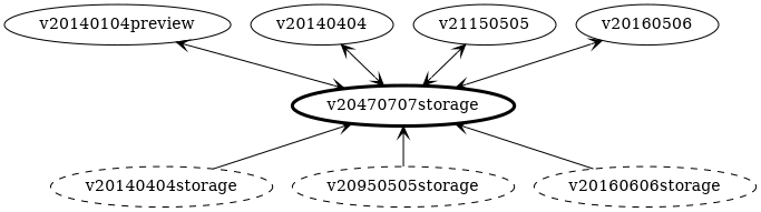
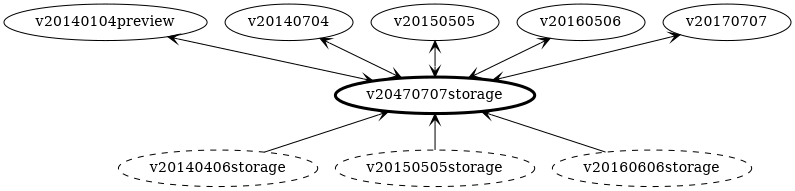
  graph {
    node [group=api shape=ellipse]
    edge [arrowhead=vee arrowtail=vee dir=both]
-   v20140404storage [group=storage penwidth=1 rankType=min style=dashed]
-   v20150505storage [group=storage penwidth=1 rankType=min style=dashed label=v20950505storage]
+   v20140404storage [group=storage penwidth=1 rankType=min style=dashed label=v20140406storage]
+   v20150505storage [group=storage penwidth=1 rankType=min style=dashed]
    v20160606storage [group=storage penwidth=1 rankType=min style=dashed]
    n4 [label=v20140104preview]
-   v20140404
-   v20150505 [label=v21150505]
+   v20140404 [label=v20140704]
+   v20150505
    n7 [label=v20160506]
+   v20170707
    n9 [label=v20470707storage penwidth=3 group=""]
    subgraph sub_1 {
      label="Storage Versions"
      labelloc=b
      rank=same
      v20140404storage
      v20150505storage
      v20160606storage
    }
    subgraph sub_2 {
      label="API Versions"
      labelloc=t
      rank=same
      n4
      v20140404
      v20150505
      n7
+     v20170707
    }
    n4 -- n9
    v20140404 -- n9
    v20150505 -- n9
    n7 -- n9
+   v20170707 -- n9
    n9 -- v20140404storage [dir=back]
    n9 -- v20150505storage [dir=back]
    n9 -- v20160606storage [dir=back]
  }
